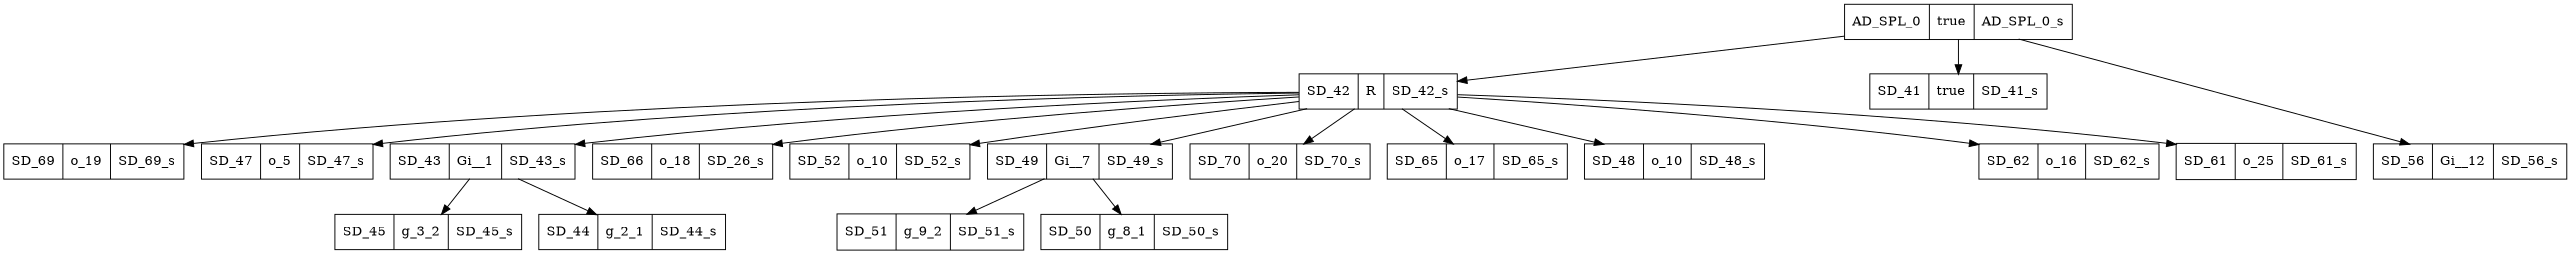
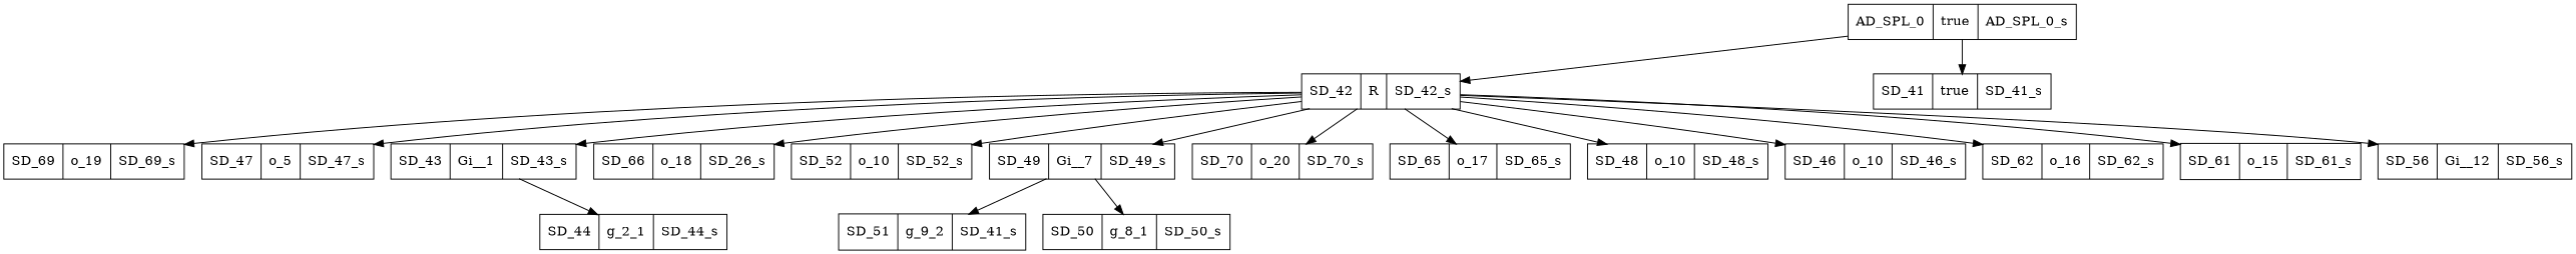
  digraph {
    node [shape=record]
    n1 [label="{{AD_SPL_0|true|AD_SPL_0_s}}"]
    n2 [label="{{SD_42|R|SD_42_s}}"]
    n3 [label="{{SD_41|true|SD_41_s}}"]
    n4 [label="{{SD_69|o_19|SD_69_s}}"]
    n5 [label="{{SD_47|o_5|SD_47_s}}"]
    n6 [label="{{SD_43|Gi__1|SD_43_s}}"]
    n7 [label="{{SD_66|o_18|SD_26_s}}"]
    n8 [label="{{SD_56|Gi__12|SD_56_s}}"]
    n9 [label="{{SD_52|o_10|SD_52_s}}"]
    n10 [label="{{SD_49|Gi__7|SD_49_s}}"]
    n11 [label="{{SD_70|o_20|SD_70_s}}"]
    n12 [label="{{SD_65|o_17|SD_65_s}}"]
    n13 [label="{{SD_48|o_10|SD_48_s}}"]
+   n14 [label="{{SD_46|o_10|SD_46_s}}"]
    n15 [label="{{SD_62|o_16|SD_62_s}}"]
-   n16 [label="{{SD_61|o_25|SD_61_s}}"]
-   n17 [label="{{SD_45|g_3_2|SD_45_s}}"]
+   n16 [label="{{SD_61|o_15|SD_61_s}}"]
    n18 [label="{{SD_44|g_2_1|SD_44_s}}"]
-   n19 [label="{{SD_51|g_9_2|SD_51_s}}"]
+   n19 [label="{{SD_51|g_9_2|SD_41_s}}"]
    n20 [label="{{SD_50|g_8_1|SD_50_s}}"]
    n1 -> n2
    n1 -> n3
    n2 -> n4
    n2 -> n5
    n2 -> n6
    n2 -> n7
-   n1 -> n8
+   n2 -> n8
    n2 -> n9
    n2 -> n10
    n2 -> n11
    n2 -> n12
    n2 -> n13
+   n2 -> n14
    n2 -> n15
    n2 -> n16
-   n6 -> n17
    n6 -> n18
    n10 -> n19
    n10 -> n20
  }
